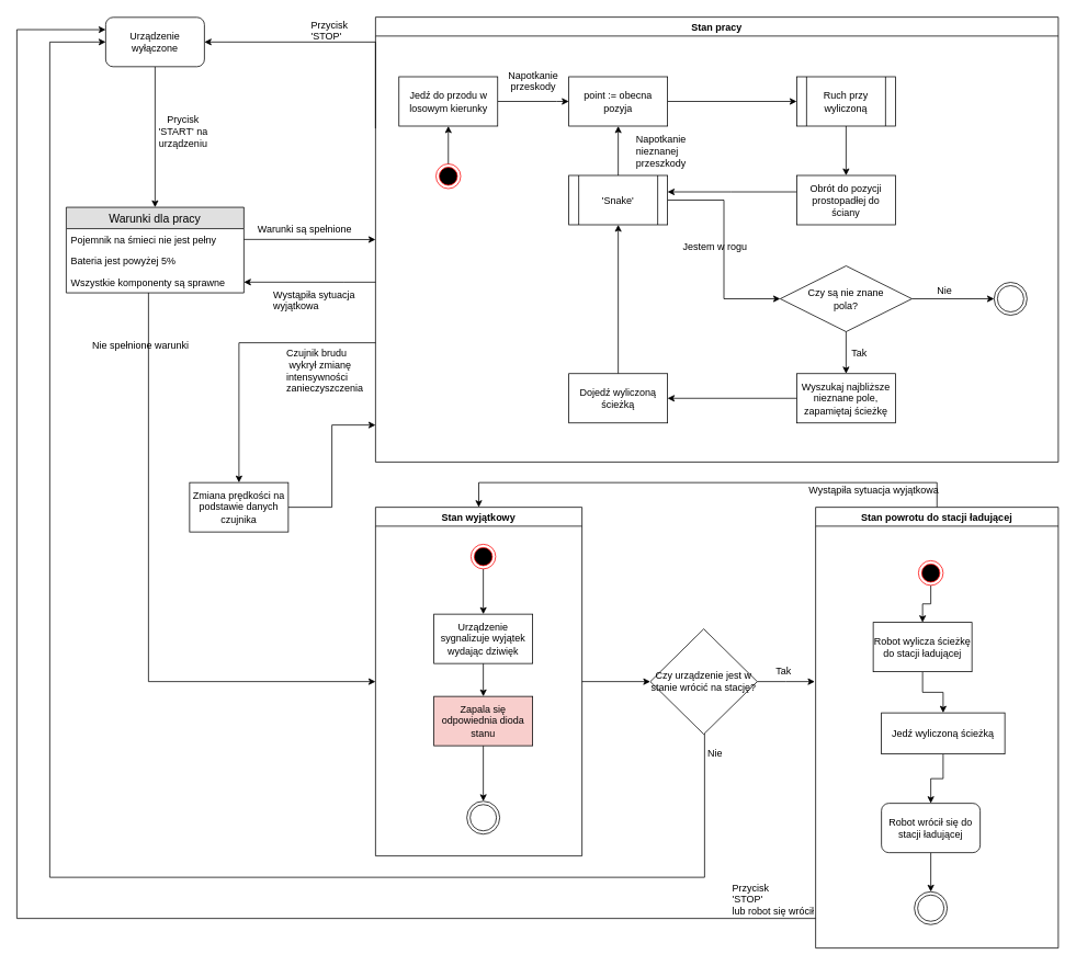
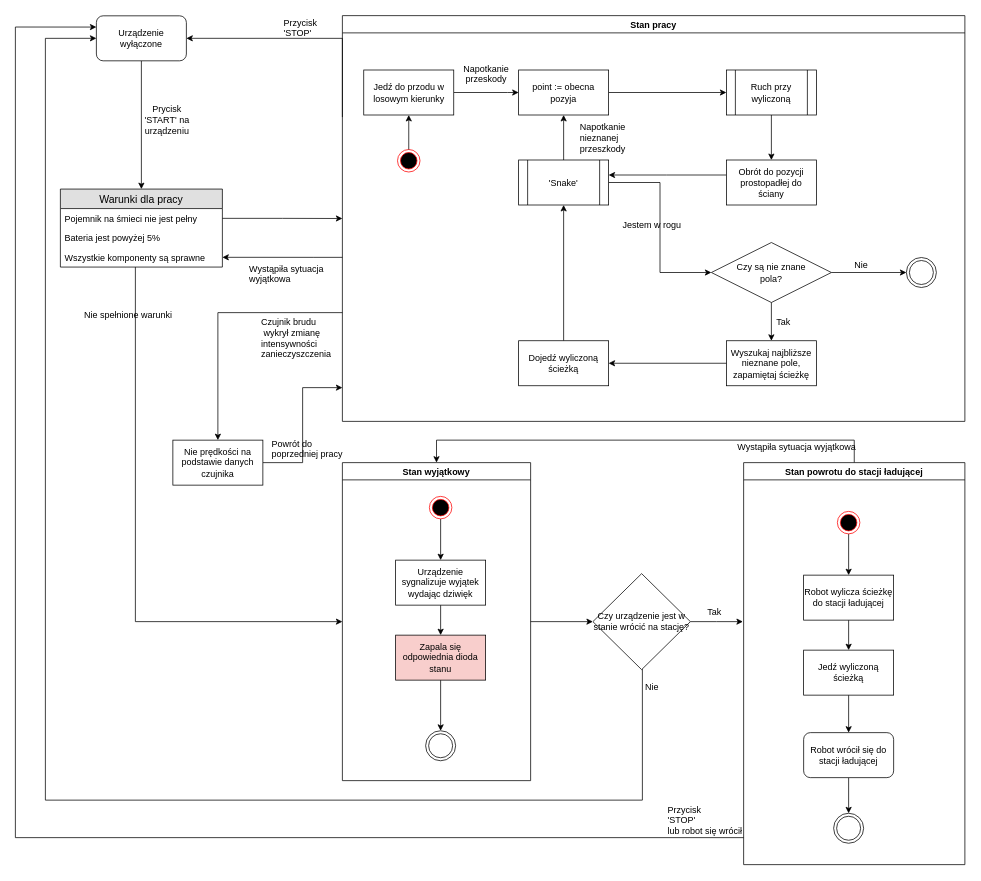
  <mxCell id="0" />
  <mxCell id="1" parent="0" />
  <mxCell id="2" style="edgeStyle=orthogonalEdgeStyle;rounded=0;orthogonalLoop=1;jettySize=auto;html=1;entryX=1;entryY=0.5;entryDx=0;entryDy=0;" edge="1" parent="1" source="5" target="50"><mxGeometry relative="1" as="geometry"><Array as="points"><mxPoint x="417" y="342" /></Array></mxGeometry></mxCell>
  <mxCell id="3" style="edgeStyle=orthogonalEdgeStyle;rounded=0;orthogonalLoop=1;jettySize=auto;html=1;exitX=0;exitY=0.25;exitDx=0;exitDy=0;entryX=1;entryY=0.5;entryDx=0;entryDy=0;" edge="1" parent="1" source="5" target="33"><mxGeometry relative="1" as="geometry"><Array as="points"><mxPoint x="456" y="50" /></Array></mxGeometry></mxCell>
  <mxCell id="4" style="edgeStyle=orthogonalEdgeStyle;rounded=0;orthogonalLoop=1;jettySize=auto;html=1;entryX=0.5;entryY=0;entryDx=0;entryDy=0;" edge="1" parent="1" source="5" target="74"><mxGeometry relative="1" as="geometry"><Array as="points"><mxPoint x="290" y="416" /></Array></mxGeometry></mxCell>
  <mxCell id="5" value="Stan pracy" style="swimlane;" parent="1" vertex="1"><mxGeometry x="456" y="20" width="830" height="541" as="geometry" /></mxCell>
  <mxCell id="6" value="" style="edgeStyle=orthogonalEdgeStyle;rounded=0;orthogonalLoop=1;jettySize=auto;html=1;" parent="5" source="7" target="17" edge="1"><mxGeometry relative="1" as="geometry" /></mxCell>
  <mxCell id="7" value="Ruch przy wyliczoną" style="shape=process;whiteSpace=wrap;html=1;backgroundOutline=1;" parent="5" vertex="1"><mxGeometry x="512" y="72.5" width="120" height="60" as="geometry" /></mxCell>
  <mxCell id="8" style="edgeStyle=orthogonalEdgeStyle;rounded=0;orthogonalLoop=1;jettySize=auto;html=1;entryX=0.5;entryY=1;entryDx=0;entryDy=0;" parent="5" source="10" target="15" edge="1"><mxGeometry relative="1" as="geometry" /></mxCell>
  <mxCell id="9" value="" style="edgeStyle=orthogonalEdgeStyle;rounded=0;orthogonalLoop=1;jettySize=auto;html=1;entryX=0;entryY=0.5;entryDx=0;entryDy=0;" parent="5" source="10" target="18" edge="1"><mxGeometry relative="1" as="geometry"><mxPoint x="477" y="287.5" as="targetPoint" /></mxGeometry></mxCell>
  <mxCell id="10" value="'Snake'" style="shape=process;whiteSpace=wrap;html=1;backgroundOutline=1;" parent="5" vertex="1"><mxGeometry x="235" y="192.5" width="120" height="60" as="geometry" /></mxCell>
  <mxCell id="11" style="edgeStyle=orthogonalEdgeStyle;rounded=0;orthogonalLoop=1;jettySize=auto;html=1;entryX=0;entryY=0.5;entryDx=0;entryDy=0;" parent="5" source="12" target="15" edge="1"><mxGeometry relative="1" as="geometry"><Array as="points"><mxPoint x="220" y="102.5" /><mxPoint x="220" y="102.5" /></Array></mxGeometry></mxCell>
  <mxCell id="12" value="Jedź do przodu w losowym kierunky" style="rounded=0;whiteSpace=wrap;html=1;" parent="5" vertex="1"><mxGeometry x="28.5" y="72.5" width="120" height="60" as="geometry" /></mxCell>
  <mxCell id="13" value="Napotkanie&lt;br&gt;przeskody&lt;br&gt;&lt;br&gt;" style="text;html=1;strokeColor=none;fillColor=none;align=center;verticalAlign=middle;whiteSpace=wrap;rounded=0;" parent="5" vertex="1"><mxGeometry x="156" y="67.5" width="72" height="35" as="geometry" /></mxCell>
  <mxCell id="14" value="" style="edgeStyle=orthogonalEdgeStyle;rounded=0;orthogonalLoop=1;jettySize=auto;html=1;" parent="5" source="15" target="7" edge="1"><mxGeometry relative="1" as="geometry" /></mxCell>
  <mxCell id="15" value="point := obecna pozyja" style="rounded=0;whiteSpace=wrap;html=1;" parent="5" vertex="1"><mxGeometry x="235" y="72.5" width="120" height="60" as="geometry" /></mxCell>
  <mxCell id="16" style="edgeStyle=orthogonalEdgeStyle;rounded=0;orthogonalLoop=1;jettySize=auto;html=1;" parent="5" source="17" target="10" edge="1"><mxGeometry relative="1" as="geometry"><Array as="points"><mxPoint x="432" y="212.5" /><mxPoint x="432" y="212.5" /></Array></mxGeometry></mxCell>
  <mxCell id="17" value="Obrót do pozycji prostopadłej do ściany" style="rounded=0;whiteSpace=wrap;html=1;" parent="5" vertex="1"><mxGeometry x="512" y="192.5" width="120" height="60" as="geometry" /></mxCell>
  <mxCell id="18" value="Czy są nie znane&lt;br&gt;pola?" style="rhombus;whiteSpace=wrap;html=1;" parent="5" vertex="1"><mxGeometry x="492" y="302.5" width="160" height="80" as="geometry" /></mxCell>
  <mxCell id="19" value="" style="ellipse;shape=doubleEllipse;whiteSpace=wrap;html=1;aspect=fixed;" parent="5" vertex="1"><mxGeometry x="752" y="322.5" width="40" height="40" as="geometry" /></mxCell>
  <mxCell id="20" value="" style="endArrow=classic;html=1;exitX=1;exitY=0.5;exitDx=0;exitDy=0;entryX=0;entryY=0.5;entryDx=0;entryDy=0;" parent="5" source="18" target="19" edge="1"><mxGeometry width="50" height="50" relative="1" as="geometry"><mxPoint x="602" y="392.5" as="sourcePoint" /><mxPoint x="652" y="342.5" as="targetPoint" /></mxGeometry></mxCell>
  <mxCell id="21" value="Nie" style="text;html=1;strokeColor=none;fillColor=none;align=center;verticalAlign=middle;whiteSpace=wrap;rounded=0;" parent="5" vertex="1"><mxGeometry x="672" y="322.5" width="40" height="20" as="geometry" /></mxCell>
  <mxCell id="22" style="edgeStyle=orthogonalEdgeStyle;rounded=0;orthogonalLoop=1;jettySize=auto;html=1;entryX=0.5;entryY=1;entryDx=0;entryDy=0;" parent="5" source="23" target="10" edge="1"><mxGeometry relative="1" as="geometry" /></mxCell>
  <mxCell id="23" value="Dojedź wyliczoną ścieżką" style="rounded=0;whiteSpace=wrap;html=1;" parent="5" vertex="1"><mxGeometry x="235" y="433.5" width="120" height="60" as="geometry" /></mxCell>
  <mxCell id="24" value="Tak&lt;br&gt;&lt;br&gt;" style="text;html=1;resizable=0;points=[];autosize=1;align=left;verticalAlign=top;spacingTop=-4;" parent="5" vertex="1"><mxGeometry x="577" y="398.5" width="30" height="30" as="geometry" /></mxCell>
  <mxCell id="25" value="" style="ellipse;html=1;shape=endState;fillColor=#000000;strokeColor=#ff0000;" parent="5" vertex="1"><mxGeometry x="73.5" y="178.5" width="30" height="30" as="geometry" /></mxCell>
  <mxCell id="26" value="" style="edgeStyle=orthogonalEdgeStyle;rounded=0;orthogonalLoop=1;jettySize=auto;html=1;" parent="5" source="25" target="12" edge="1"><mxGeometry relative="1" as="geometry" /></mxCell>
  <mxCell id="27" value="Napotkanie&lt;br&gt;nieznanej&lt;br&gt;przeszkody&lt;br&gt;" style="text;html=1;resizable=0;points=[];autosize=1;align=left;verticalAlign=top;spacingTop=-4;" parent="5" vertex="1"><mxGeometry x="315" y="138.5" width="80" height="40" as="geometry" /></mxCell>
  <mxCell id="28" value="Jestem w rogu" style="text;html=1;resizable=0;points=[];autosize=1;align=left;verticalAlign=top;spacingTop=-4;" parent="5" vertex="1"><mxGeometry x="372" y="268.5" width="90" height="20" as="geometry" /></mxCell>
  <mxCell id="29" value="Wyszukaj najbliższe nieznane pole, zapamiętaj ścieżkę" style="rounded=0;whiteSpace=wrap;html=1;" parent="1" vertex="1"><mxGeometry x="968" y="453.5" width="120" height="60" as="geometry" /></mxCell>
  <mxCell id="30" value="" style="edgeStyle=orthogonalEdgeStyle;rounded=0;orthogonalLoop=1;jettySize=auto;html=1;" parent="1" source="29" target="23" edge="1"><mxGeometry relative="1" as="geometry" /></mxCell>
  <mxCell id="31" style="edgeStyle=orthogonalEdgeStyle;rounded=0;orthogonalLoop=1;jettySize=auto;html=1;entryX=0.5;entryY=0;entryDx=0;entryDy=0;" parent="1" source="18" target="29" edge="1"><mxGeometry relative="1" as="geometry" /></mxCell>
  <mxCell id="32" style="edgeStyle=orthogonalEdgeStyle;rounded=0;orthogonalLoop=1;jettySize=auto;html=1;" edge="1" parent="1" source="33" target="47"><mxGeometry relative="1" as="geometry" /></mxCell>
  <mxCell id="33" value="Urządzenie wyłączone" style="rounded=1;whiteSpace=wrap;html=1;" vertex="1" parent="1"><mxGeometry x="128" y="20.25" width="120" height="60" as="geometry" /></mxCell>
  <mxCell id="34" style="edgeStyle=orthogonalEdgeStyle;rounded=0;orthogonalLoop=1;jettySize=auto;html=1;entryX=0.5;entryY=0;entryDx=0;entryDy=0;" edge="1" parent="1" source="36" target="54"><mxGeometry relative="1" as="geometry"><mxPoint x="590" y="596" as="targetPoint" /><Array as="points"><mxPoint x="1138" y="586" /><mxPoint x="581" y="586" /></Array></mxGeometry></mxCell>
  <mxCell id="35" style="edgeStyle=orthogonalEdgeStyle;rounded=0;orthogonalLoop=1;jettySize=auto;html=1;entryX=0;entryY=0.25;entryDx=0;entryDy=0;" edge="1" parent="1" source="36" target="33"><mxGeometry relative="1" as="geometry"><Array as="points"><mxPoint x="20" y="1116" /><mxPoint x="20" y="35" /></Array></mxGeometry></mxCell>
  <mxCell id="36" value="Stan powrotu do stacji ładującej" style="swimlane;" vertex="1" parent="1"><mxGeometry x="991" y="616" width="295" height="536" as="geometry" /></mxCell>
  <mxCell id="37" value="" style="edgeStyle=orthogonalEdgeStyle;rounded=0;orthogonalLoop=1;jettySize=auto;html=1;entryX=0.5;entryY=0;entryDx=0;entryDy=0;" edge="1" parent="36" source="38" target="40"><mxGeometry relative="1" as="geometry"><mxPoint x="140" y="143.5" as="targetPoint" /></mxGeometry></mxCell>
  <mxCell id="38" value="" style="ellipse;html=1;shape=endState;fillColor=#000000;strokeColor=#ff0000;" vertex="1" parent="36"><mxGeometry x="125" y="65" width="30" height="30" as="geometry" /></mxCell>
  <mxCell id="39" value="" style="edgeStyle=orthogonalEdgeStyle;rounded=0;orthogonalLoop=1;jettySize=auto;html=1;" edge="1" parent="36" source="40" target="42"><mxGeometry relative="1" as="geometry" /></mxCell>
- <mxCell id="40" value="&lt;span&gt;Robot wylicza ścieżkę do stacji ładującej&lt;/span&gt;" style="rounded=0;whiteSpace=wrap;html=1;" vertex="1" parent="36"><mxGeometry x="70" y="140" width="120" height="60" as="geometry" /></mxCell>
+ <mxCell id="40" value="&lt;span&gt;Robot wylicza ścieżkę do stacji ładującej&lt;/span&gt;" style="rounded=0;whiteSpace=wrap;html=1;" vertex="1" parent="36"><mxGeometry x="80" y="150" width="120" height="60" as="geometry" /></mxCell>
  <mxCell id="41" value="" style="edgeStyle=orthogonalEdgeStyle;rounded=0;orthogonalLoop=1;jettySize=auto;html=1;" edge="1" parent="36" source="42" target="44"><mxGeometry relative="1" as="geometry" /></mxCell>
- <mxCell id="42" value="&lt;span&gt;Jedź wyliczoną ścieżką&lt;/span&gt;" style="rounded=0;whiteSpace=wrap;html=1;" vertex="1" parent="36"><mxGeometry x="80" y="250" width="150" height="50" as="geometry" /></mxCell>
+ <mxCell id="42" value="&lt;span&gt;Jedź wyliczoną ścieżką&lt;/span&gt;" style="rounded=0;whiteSpace=wrap;html=1;" vertex="1" parent="36"><mxGeometry x="80" y="250" width="120" height="60" as="geometry" /></mxCell>
  <mxCell id="43" style="edgeStyle=orthogonalEdgeStyle;rounded=0;orthogonalLoop=1;jettySize=auto;html=1;" edge="1" parent="36" source="44" target="45"><mxGeometry relative="1" as="geometry" /></mxCell>
  <mxCell id="44" value="&lt;span&gt;Robot wrócił się do stacji ładującej&lt;/span&gt;" style="rounded=1;whiteSpace=wrap;html=1;" vertex="1" parent="36"><mxGeometry x="80" y="360" width="120" height="60" as="geometry" /></mxCell>
  <mxCell id="45" value="" style="ellipse;shape=doubleEllipse;whiteSpace=wrap;html=1;aspect=fixed;" vertex="1" parent="36"><mxGeometry x="120" y="467.5" width="40" height="40" as="geometry" /></mxCell>
  <mxCell id="46" style="edgeStyle=orthogonalEdgeStyle;rounded=0;orthogonalLoop=1;jettySize=auto;html=1;entryX=0;entryY=0.5;entryDx=0;entryDy=0;" edge="1" parent="1" source="47" target="54"><mxGeometry relative="1" as="geometry"><Array as="points"><mxPoint x="180" y="828" /></Array></mxGeometry></mxCell>
  <mxCell id="47" value="Warunki dla pracy" style="swimlane;fontStyle=0;childLayout=stackLayout;horizontal=1;startSize=26;fillColor=#e0e0e0;horizontalStack=0;resizeParent=1;resizeParentMax=0;resizeLast=0;collapsible=1;marginBottom=0;swimlaneFillColor=#ffffff;align=center;fontSize=14;" vertex="1" parent="1"><mxGeometry x="80" y="251.25" width="216" height="104" as="geometry" /></mxCell>
  <mxCell id="48" value="Pojemnik na śmieci nie jest pełny" style="text;strokeColor=none;fillColor=none;spacingLeft=4;spacingRight=4;overflow=hidden;rotatable=0;points=[[0,0.5],[1,0.5]];portConstraint=eastwest;fontSize=12;" vertex="1" parent="47"><mxGeometry y="26" width="216" height="26" as="geometry" /></mxCell>
  <mxCell id="49" value="Bateria jest powyżej 5%" style="text;strokeColor=none;fillColor=none;spacingLeft=4;spacingRight=4;overflow=hidden;rotatable=0;points=[[0,0.5],[1,0.5]];portConstraint=eastwest;fontSize=12;" vertex="1" parent="47"><mxGeometry y="52" width="216" height="26" as="geometry" /></mxCell>
  <mxCell id="50" value="Wszystkie komponenty są sprawne" style="text;strokeColor=none;fillColor=none;spacingLeft=4;spacingRight=4;overflow=hidden;rotatable=0;points=[[0,0.5],[1,0.5]];portConstraint=eastwest;fontSize=12;" vertex="1" parent="47"><mxGeometry y="78" width="216" height="26" as="geometry" /></mxCell>
  <mxCell id="51" value="Prycisk 'START' na urządzeniu" style="text;html=1;strokeColor=none;fillColor=none;align=center;verticalAlign=middle;whiteSpace=wrap;rounded=0;" vertex="1" parent="1"><mxGeometry x="188" y="136" width="69" height="45" as="geometry" /></mxCell>
  <mxCell id="52" value="Nie spełnione warunki" style="text;html=1;resizable=0;points=[];autosize=1;align=left;verticalAlign=top;spacingTop=-4;" vertex="1" parent="1"><mxGeometry x="110" y="408.75" width="130" height="20" as="geometry" /></mxCell>
  <mxCell id="53" style="edgeStyle=orthogonalEdgeStyle;rounded=0;orthogonalLoop=1;jettySize=auto;html=1;entryX=0;entryY=0.5;entryDx=0;entryDy=0;" edge="1" parent="1" source="54" target="67"><mxGeometry relative="1" as="geometry" /></mxCell>
  <mxCell id="54" value="Stan wyjątkowy" style="swimlane;" vertex="1" parent="1"><mxGeometry x="456" y="616" width="251" height="424" as="geometry" /></mxCell>
  <mxCell id="55" value="" style="edgeStyle=orthogonalEdgeStyle;rounded=0;orthogonalLoop=1;jettySize=auto;html=1;entryX=0.5;entryY=0;entryDx=0;entryDy=0;" edge="1" parent="54" source="56" target="58"><mxGeometry relative="1" as="geometry"><mxPoint x="131" y="123.5" as="targetPoint" /></mxGeometry></mxCell>
  <mxCell id="56" value="" style="ellipse;html=1;shape=endState;fillColor=#000000;strokeColor=#ff0000;" vertex="1" parent="54"><mxGeometry x="116" y="45" width="30" height="30" as="geometry" /></mxCell>
  <mxCell id="57" value="" style="edgeStyle=orthogonalEdgeStyle;rounded=0;orthogonalLoop=1;jettySize=auto;html=1;" edge="1" parent="54" source="58" target="60"><mxGeometry relative="1" as="geometry" /></mxCell>
  <mxCell id="58" value="Urządzenie sygnalizuje wyjątek wydając dziwięk" style="rounded=0;whiteSpace=wrap;html=1;" vertex="1" parent="54"><mxGeometry x="71" y="130" width="120" height="60" as="geometry" /></mxCell>
  <mxCell id="59" value="" style="edgeStyle=orthogonalEdgeStyle;rounded=0;orthogonalLoop=1;jettySize=auto;html=1;entryX=0.5;entryY=0;entryDx=0;entryDy=0;" edge="1" parent="54" source="60" target="61"><mxGeometry relative="1" as="geometry"><mxPoint x="131" y="340.0" as="targetPoint" /></mxGeometry></mxCell>
  <mxCell id="60" value="&lt;span&gt;Zapala się odpowiednia dioda stanu&lt;/span&gt;" style="rounded=0;whiteSpace=wrap;html=1;fillColor=#f8cecc;" vertex="1" parent="54"><mxGeometry x="71" y="230" width="120" height="60" as="geometry" /></mxCell>
  <mxCell id="61" value="" style="ellipse;shape=doubleEllipse;whiteSpace=wrap;html=1;aspect=fixed;" vertex="1" parent="54"><mxGeometry x="111" y="357.5" width="40" height="40" as="geometry" /></mxCell>
- <mxCell id="62" value="Warunki są spełnione" style="text;html=1;resizable=0;points=[];autosize=1;align=left;verticalAlign=top;spacingTop=-4;" vertex="1" parent="1"><mxGeometry x="311" y="267.5" width="130" height="20" as="geometry" /></mxCell>
  <mxCell id="63" value="" style="edgeStyle=orthogonalEdgeStyle;rounded=0;orthogonalLoop=1;jettySize=auto;html=1;" edge="1" parent="1" source="48" target="5"><mxGeometry relative="1" as="geometry" /></mxCell>
  <mxCell id="64" value="Wystąpiła sytuacja&lt;br&gt;wyjątkowa&lt;br&gt;&lt;br&gt;" style="text;html=1;resizable=0;points=[];autosize=1;align=left;verticalAlign=top;spacingTop=-4;" vertex="1" parent="1"><mxGeometry x="330" y="347.5" width="110" height="40" as="geometry" /></mxCell>
  <mxCell id="65" style="edgeStyle=orthogonalEdgeStyle;rounded=0;orthogonalLoop=1;jettySize=auto;html=1;" edge="1" parent="1" source="67"><mxGeometry relative="1" as="geometry"><mxPoint x="990" y="828" as="targetPoint" /></mxGeometry></mxCell>
  <mxCell id="66" style="edgeStyle=orthogonalEdgeStyle;rounded=0;orthogonalLoop=1;jettySize=auto;html=1;entryX=0;entryY=0.5;entryDx=0;entryDy=0;" edge="1" parent="1" source="67" target="33"><mxGeometry relative="1" as="geometry"><Array as="points"><mxPoint x="856" y="1066" /><mxPoint x="60" y="1066" /><mxPoint x="60" y="51" /></Array></mxGeometry></mxCell>
  <mxCell id="67" value="Czy urządzenie jest w stanie wrócić na stację?" style="rhombus;whiteSpace=wrap;html=1;" vertex="1" parent="1"><mxGeometry x="790" y="764" width="130" height="128" as="geometry" /></mxCell>
  <mxCell id="68" value="Tak" style="text;html=1;resizable=0;points=[];autosize=1;align=left;verticalAlign=top;spacingTop=-4;" vertex="1" parent="1"><mxGeometry x="940.5" y="804.5" width="30" height="20" as="geometry" /></mxCell>
  <mxCell id="69" value="Nie" style="text;html=1;resizable=0;points=[];autosize=1;align=left;verticalAlign=top;spacingTop=-4;" vertex="1" parent="1"><mxGeometry x="858" y="906" width="30" height="20" as="geometry" /></mxCell>
  <mxCell id="70" value="Wystąpiła sytuacja wyjątkowa" style="text;html=1;resizable=0;points=[];autosize=1;align=left;verticalAlign=top;spacingTop=-4;" vertex="1" parent="1"><mxGeometry x="981" y="586" width="170" height="20" as="geometry" /></mxCell>
  <mxCell id="71" value="Przycisk&lt;br&gt;'STOP'&lt;br&gt;lub robot się wrócił&lt;br&gt;&lt;br&gt;&lt;br&gt;" style="text;html=1;resizable=0;points=[];autosize=1;align=left;verticalAlign=top;spacingTop=-4;" vertex="1" parent="1"><mxGeometry x="888" y="1068.5" width="110" height="70" as="geometry" /></mxCell>
  <mxCell id="72" value="Przycisk &lt;br&gt;'STOP'" style="text;html=1;resizable=0;points=[];autosize=1;align=left;verticalAlign=top;spacingTop=-4;" vertex="1" parent="1"><mxGeometry x="376" y="20" width="60" height="30" as="geometry" /></mxCell>
  <mxCell id="73" style="edgeStyle=orthogonalEdgeStyle;rounded=0;orthogonalLoop=1;jettySize=auto;html=1;exitX=1;exitY=0.5;exitDx=0;exitDy=0;" edge="1" parent="1" source="74"><mxGeometry relative="1" as="geometry"><mxPoint x="456" y="516" as="targetPoint" /><Array as="points"><mxPoint x="403" y="616" /><mxPoint x="403" y="516" /><mxPoint x="456" y="516" /></Array></mxGeometry></mxCell>
- <mxCell id="74" value="Zmiana prędkości na podstawie danych czujnika" style="rounded=0;whiteSpace=wrap;html=1;" vertex="1" parent="1"><mxGeometry x="230" y="586" width="120" height="60" as="geometry" /></mxCell>
+ <mxCell id="74" value="Nie prędkości na podstawie danych czujnika" style="rounded=0;whiteSpace=wrap;html=1;" vertex="1" parent="1"><mxGeometry x="230" y="586" width="120" height="60" as="geometry" /></mxCell>
  <mxCell id="75" value="Czujnik brudu&lt;br&gt;&amp;nbsp;wykrył zmianę&lt;br&gt;intensywności&lt;br&gt;zanieczyszczenia&lt;br&gt;&amp;nbsp;&lt;br&gt;" style="text;html=1;resizable=0;points=[];autosize=1;align=left;verticalAlign=top;spacingTop=-4;" vertex="1" parent="1"><mxGeometry x="346" y="418.5" width="110" height="70" as="geometry" /></mxCell>
+ <mxCell id="76" value="Powrót do&lt;br&gt;poprzedniej pracy" style="text;html=1;resizable=0;points=[];autosize=1;align=left;verticalAlign=top;spacingTop=-4;" vertex="1" parent="1"><mxGeometry x="360" y="581" width="110" height="30" as="geometry" /></mxCell>
